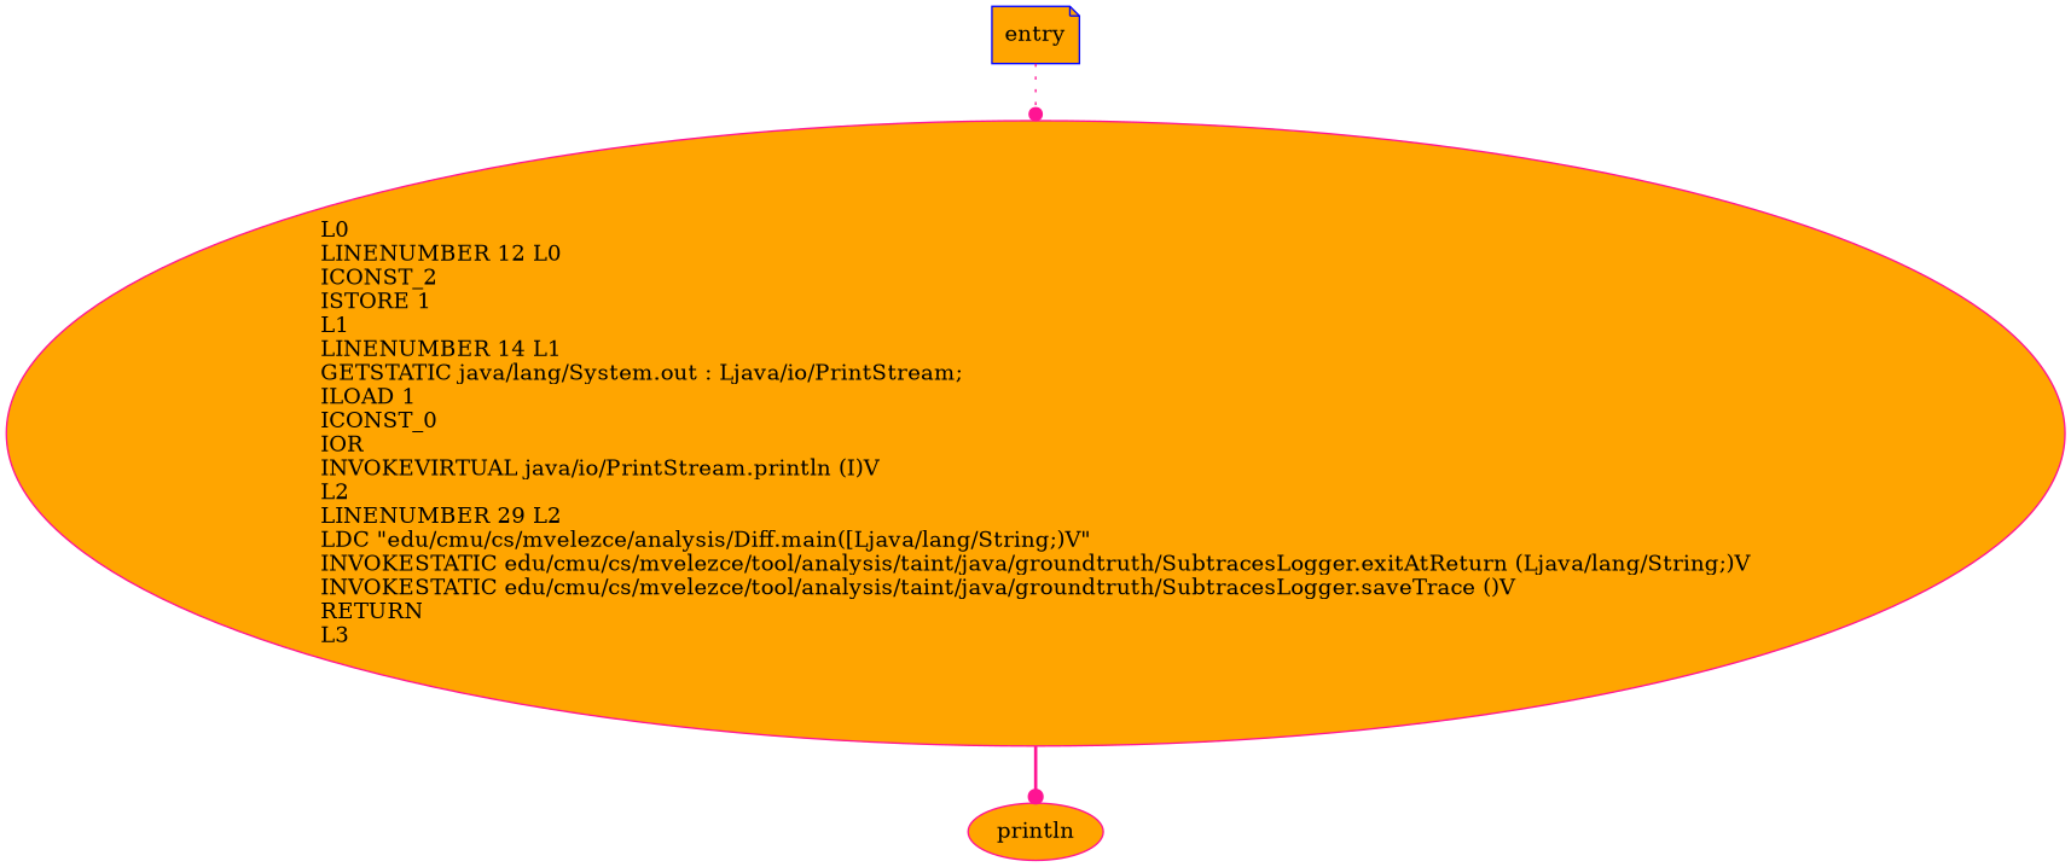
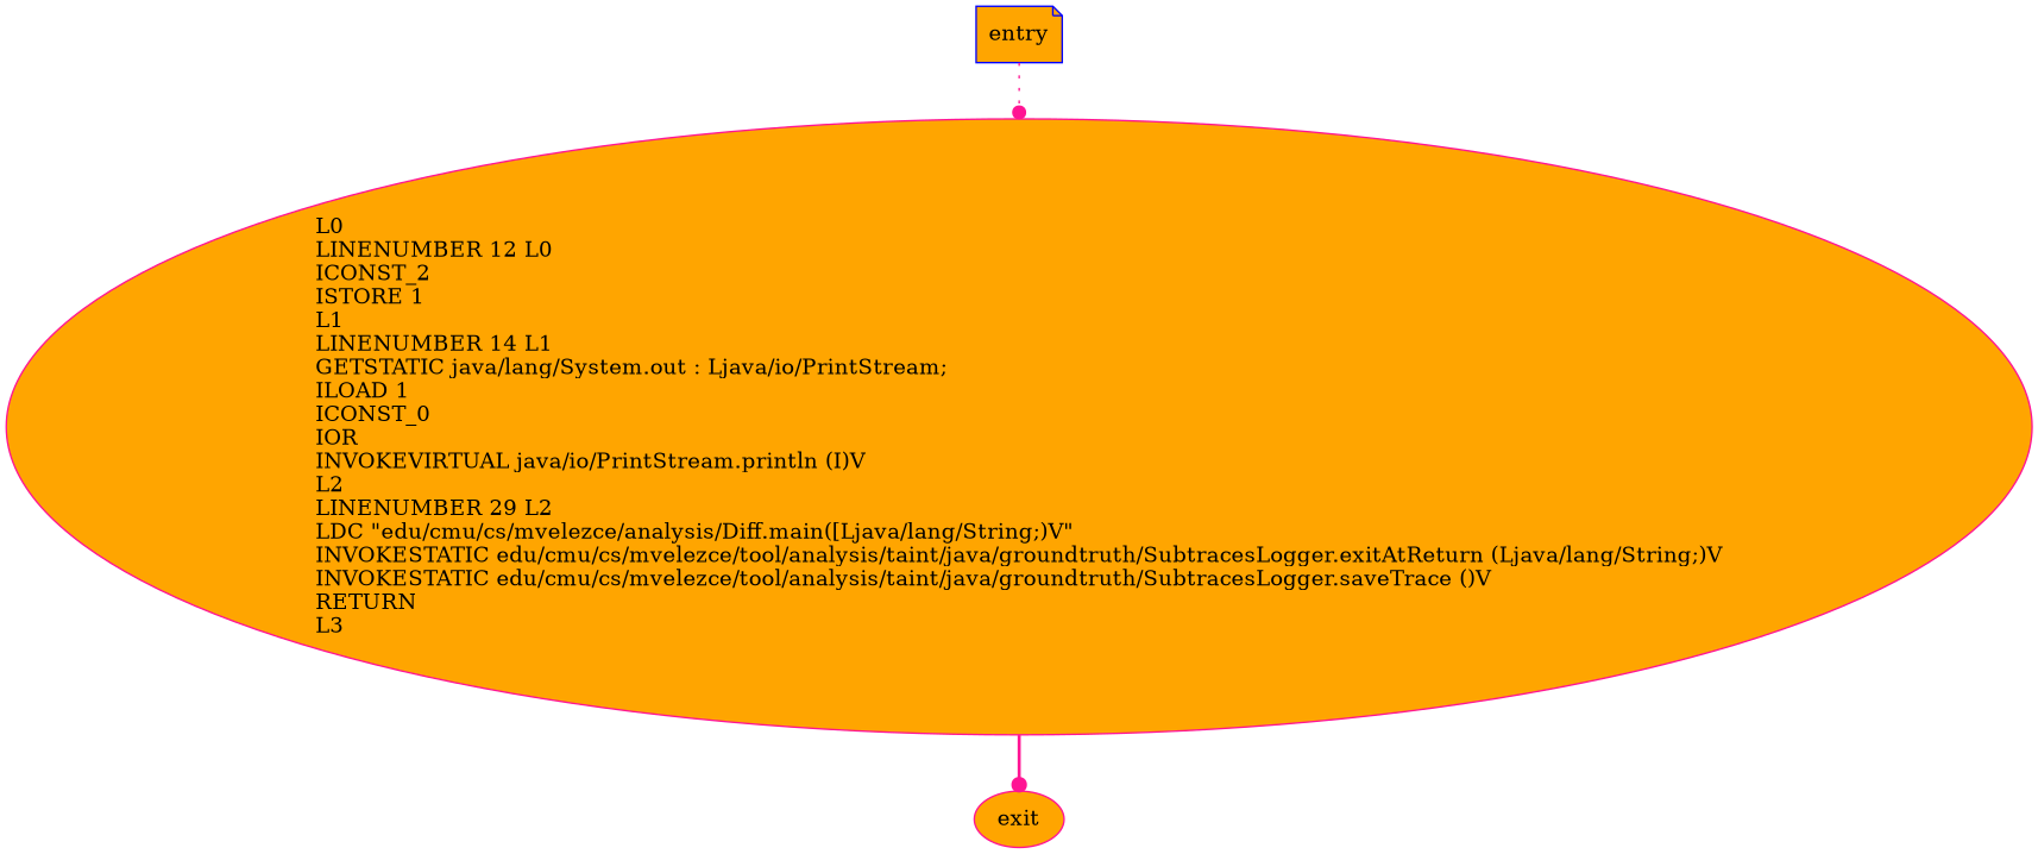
  digraph {
    node [shape=ellipse style=filled fillcolor=orange color=deeppink]
    edge [color=deeppink arrowhead=dot]
    n1 [label="L0\lLINENUMBER 12 L0\lICONST_2\lISTORE 1\lL1\lLINENUMBER 14 L1\lGETSTATIC java/lang/System.out : Ljava/io/PrintStream;\lILOAD 1\lICONST_0\lIOR\lINVOKEVIRTUAL java/io/PrintStream.println (I)V\lL2\lLINENUMBER 29 L2\lLDC \"edu/cmu/cs/mvelezce/analysis/Diff.main([Ljava/lang/String;)V\"\lINVOKESTATIC edu/cmu/cs/mvelezce/tool/analysis/taint/java/groundtruth/SubtracesLogger.exitAtReturn (Ljava/lang/String;)V\lINVOKESTATIC edu/cmu/cs/mvelezce/tool/analysis/taint/java/groundtruth/SubtracesLogger.saveTrace ()V\lRETURN\lL3\l"]
-   exit [label=println]
+   exit
    entry [shape=note color=blue]
    n1 -> exit [style=bold]
    entry -> n1 [style=dotted]
  }
